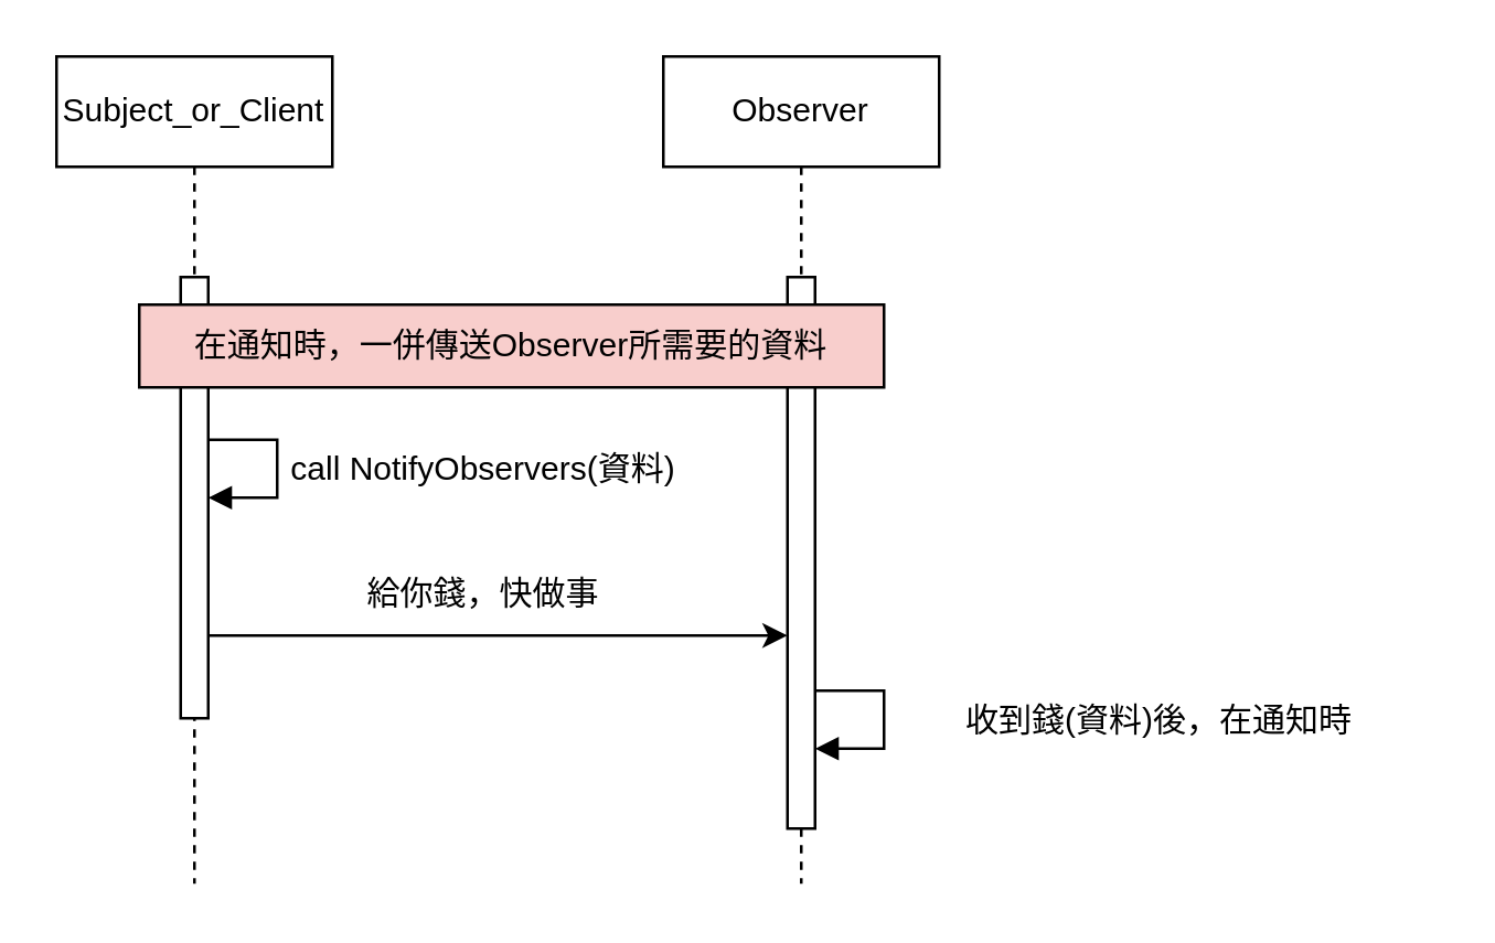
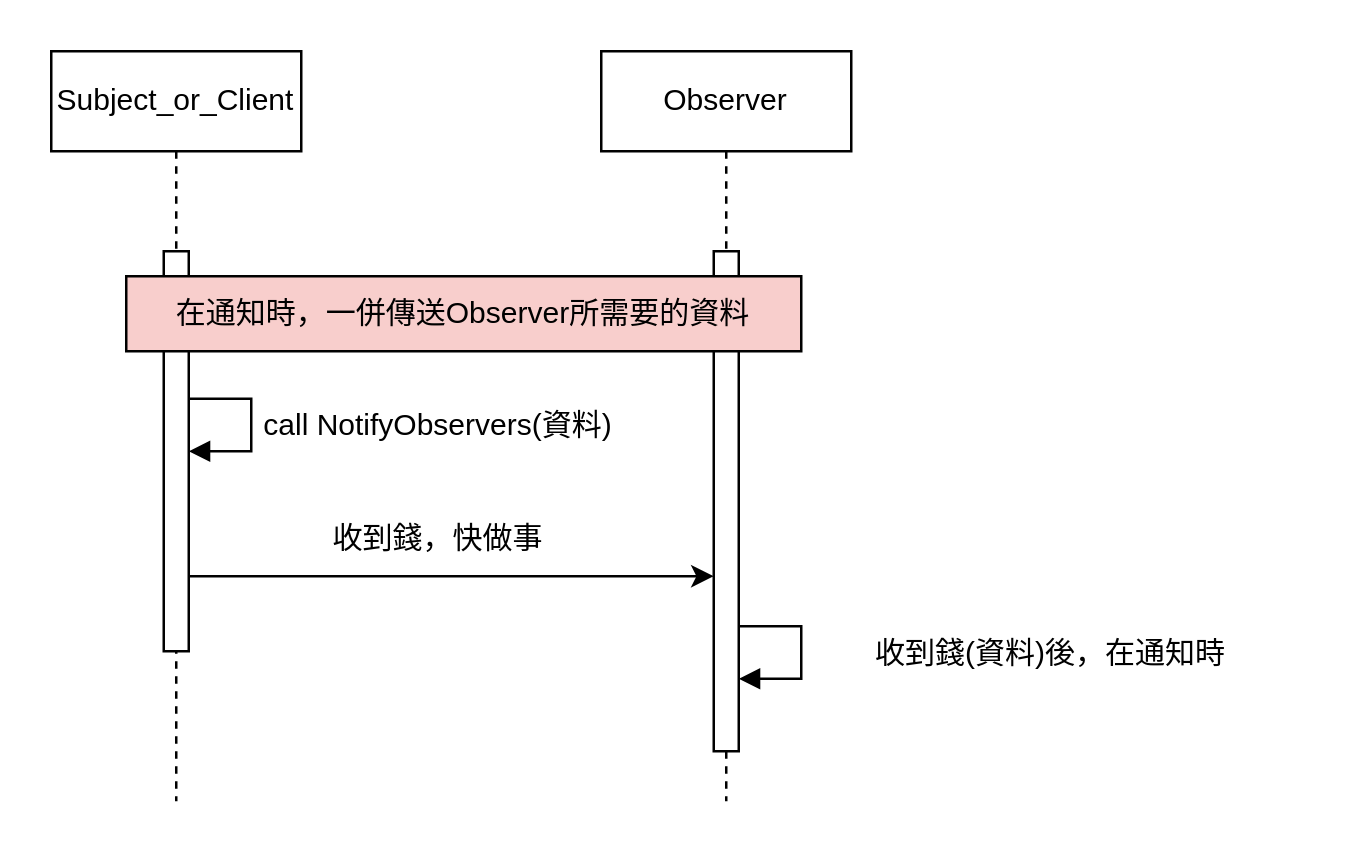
  <mxCell id="0" />
  <mxCell id="1" parent="0" />
  <mxCell id="2" value="Subject_or_Client" style="shape=umlLifeline;perimeter=lifelinePerimeter;whiteSpace=wrap;html=1;container=0;dropTarget=0;collapsible=0;recursiveResize=0;outlineConnect=0;portConstraint=eastwest;newEdgeStyle={&quot;edgeStyle&quot;:&quot;elbowEdgeStyle&quot;,&quot;elbow&quot;:&quot;vertical&quot;,&quot;curved&quot;:0,&quot;rounded&quot;:0};" parent="1" vertex="1"><mxGeometry x="20" y="20" width="100" height="300" as="geometry" /></mxCell>
  <mxCell id="3" value="" style="html=1;points=[];perimeter=orthogonalPerimeter;outlineConnect=0;targetShapes=umlLifeline;portConstraint=eastwest;newEdgeStyle={&quot;edgeStyle&quot;:&quot;elbowEdgeStyle&quot;,&quot;elbow&quot;:&quot;vertical&quot;,&quot;curved&quot;:0,&quot;rounded&quot;:0};" parent="2" vertex="1"><mxGeometry x="45" y="80" width="10" height="160" as="geometry" /></mxCell>
  <mxCell id="4" value="Observer" style="shape=umlLifeline;perimeter=lifelinePerimeter;whiteSpace=wrap;html=1;container=0;dropTarget=0;collapsible=0;recursiveResize=0;outlineConnect=0;portConstraint=eastwest;newEdgeStyle={&quot;edgeStyle&quot;:&quot;elbowEdgeStyle&quot;,&quot;elbow&quot;:&quot;vertical&quot;,&quot;curved&quot;:0,&quot;rounded&quot;:0};" parent="1" vertex="1"><mxGeometry x="240" y="20" width="100" height="300" as="geometry" /></mxCell>
  <mxCell id="5" value="" style="html=1;points=[];perimeter=orthogonalPerimeter;outlineConnect=0;targetShapes=umlLifeline;portConstraint=eastwest;newEdgeStyle={&quot;edgeStyle&quot;:&quot;elbowEdgeStyle&quot;,&quot;elbow&quot;:&quot;vertical&quot;,&quot;curved&quot;:0,&quot;rounded&quot;:0};" parent="4" vertex="1"><mxGeometry x="45" y="80" width="10" height="200" as="geometry" /></mxCell>
  <mxCell id="6" value="" style="html=1;verticalAlign=bottom;endArrow=block;edgeStyle=elbowEdgeStyle;rounded=0;" parent="1" target="3" edge="1"><mxGeometry relative="1" as="geometry"><mxPoint x="75" y="159" as="sourcePoint" /><Array as="points"><mxPoint x="100" y="180" /></Array><mxPoint x="180" y="190" as="targetPoint" /></mxGeometry></mxCell>
  <mxCell id="7" value="在通知時，一併傳送Observer所需要的資料" style="rounded=0;whiteSpace=wrap;html=1;fillColor=#f8cecc;" vertex="1" parent="1"><mxGeometry x="50" y="110" width="270" height="30" as="geometry" /></mxCell>
  <mxCell id="8" value="call NotifyObservers(資料)" style="text;html=1;align=center;verticalAlign=middle;whiteSpace=wrap;rounded=0;" vertex="1" parent="1"><mxGeometry x="90" y="155" width="170" height="30" as="geometry" /></mxCell>
  <mxCell id="9" value="" style="endArrow=classic;html=1;rounded=0;" edge="1" parent="1"><mxGeometry width="50" height="50" relative="1" as="geometry"><mxPoint x="75" y="230" as="sourcePoint" /><mxPoint x="285" y="230" as="targetPoint" /></mxGeometry></mxCell>
- <mxCell id="10" value="給你錢，快做事" style="text;html=1;align=center;verticalAlign=middle;whiteSpace=wrap;rounded=0;" vertex="1" parent="1"><mxGeometry x="90" y="200" width="170" height="30" as="geometry" /></mxCell>
+ <mxCell id="10" value="收到錢，快做事" style="text;html=1;align=center;verticalAlign=middle;whiteSpace=wrap;rounded=0;" vertex="1" parent="1"><mxGeometry x="90" y="200" width="170" height="30" as="geometry" /></mxCell>
  <mxCell id="11" value="" style="html=1;verticalAlign=bottom;endArrow=block;edgeStyle=elbowEdgeStyle;rounded=0;" edge="1" parent="1"><mxGeometry relative="1" as="geometry"><mxPoint x="295" y="250" as="sourcePoint" /><Array as="points"><mxPoint x="320" y="271" /></Array><mxPoint x="295" y="271" as="targetPoint" /></mxGeometry></mxCell>
  <mxCell id="12" value="收到錢(資料)後，在通知時" style="text;html=1;align=center;verticalAlign=middle;whiteSpace=wrap;rounded=0;" vertex="1" parent="1"><mxGeometry x="320" y="246" width="200" height="30" as="geometry" /></mxCell>
